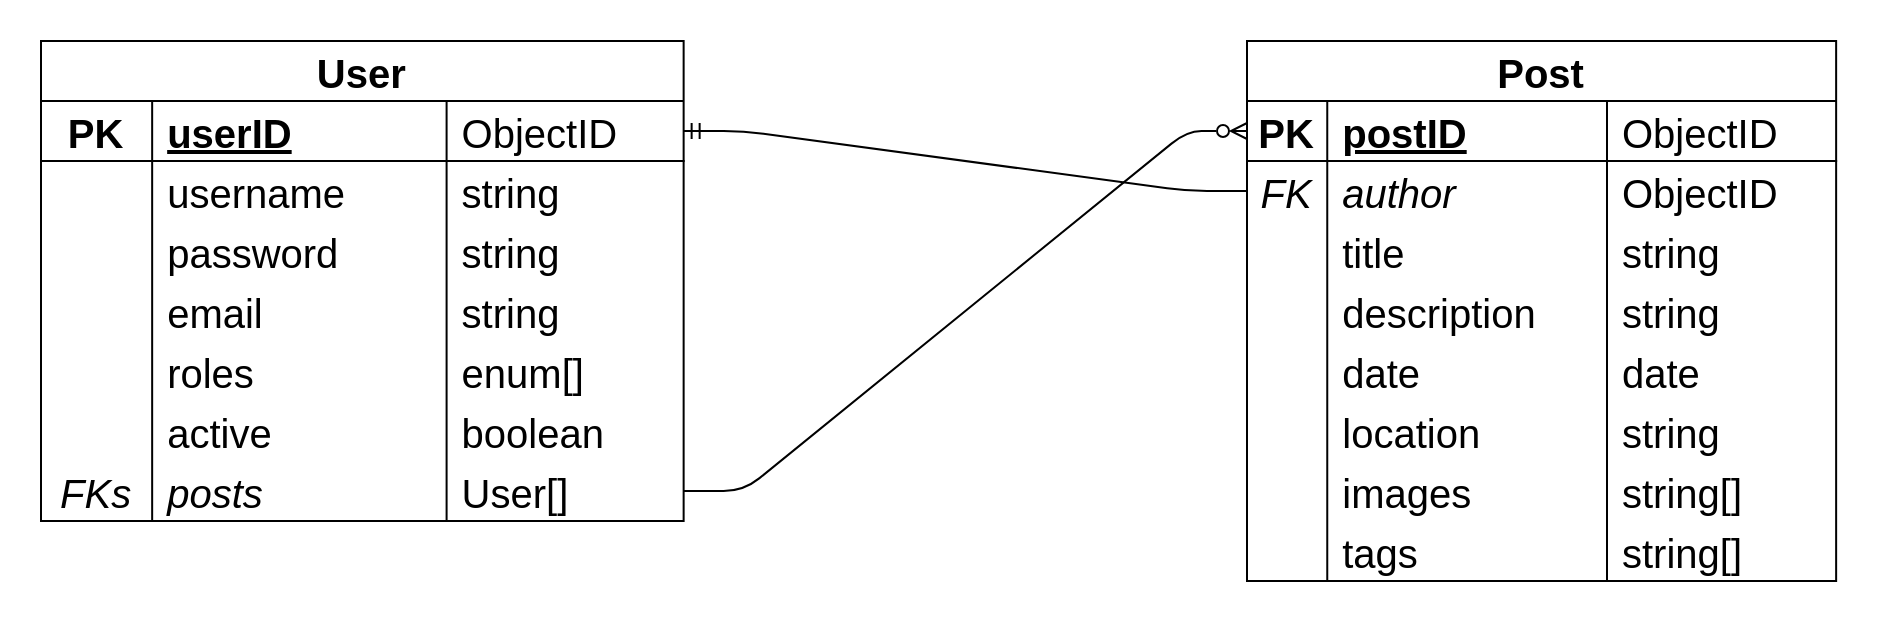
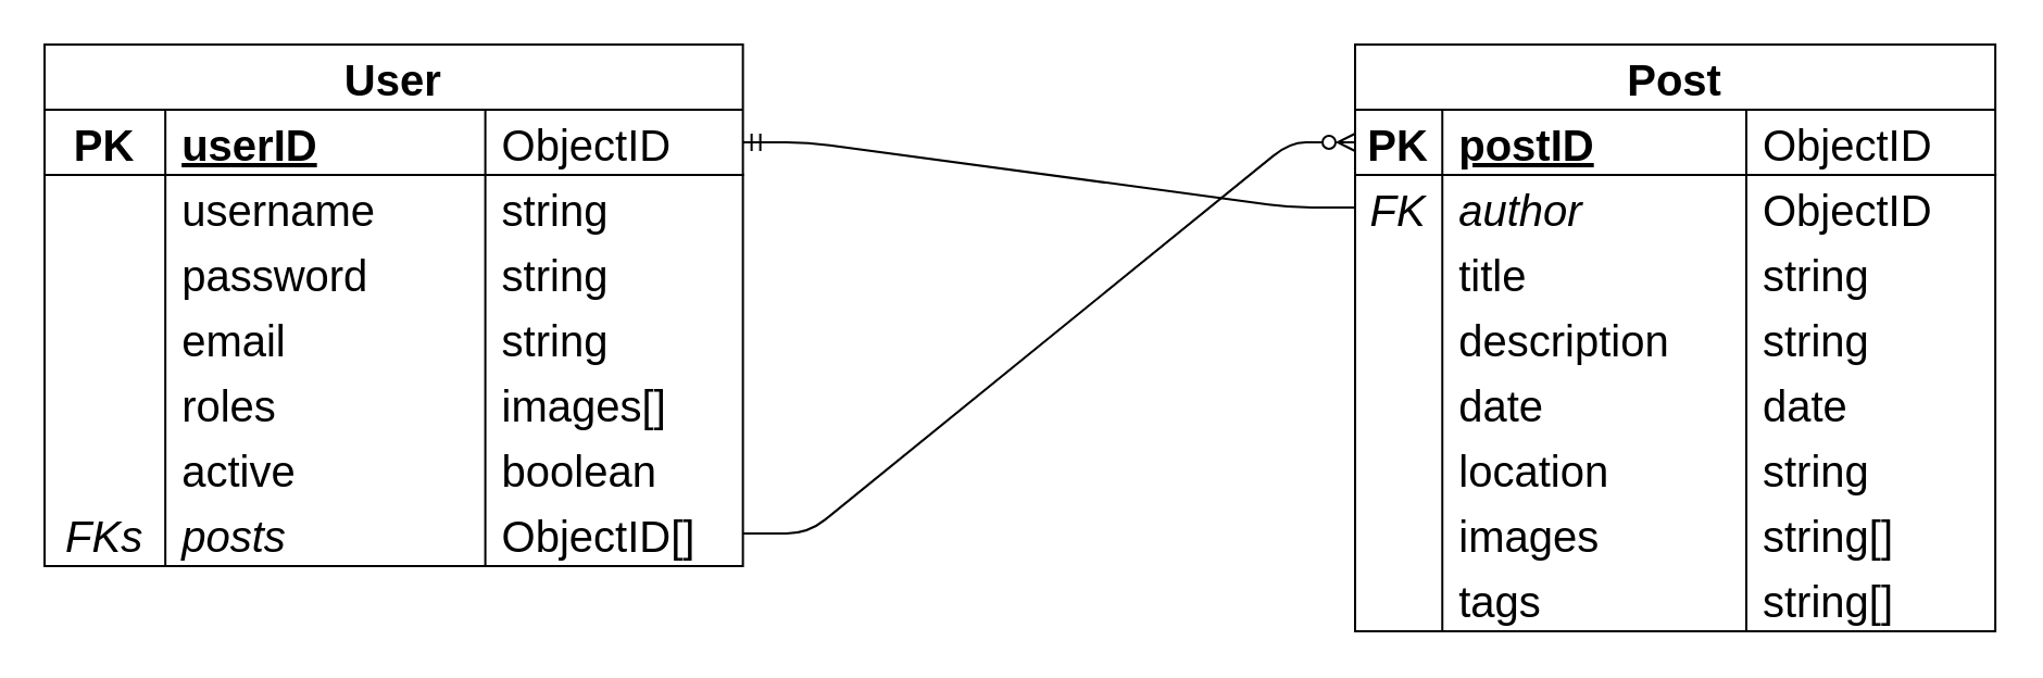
  <mxCell id="0" />
  <mxCell id="1" parent="0" />
  <mxCell id="2" value="User" style="shape=table;startSize=30;container=1;collapsible=1;childLayout=tableLayout;fixedRows=1;rowLines=0;fontStyle=1;align=center;resizeLast=1;fontSize=20;" parent="1" vertex="1"><mxGeometry x="20" y="20" width="321.316" height="240" as="geometry"><mxRectangle x="100" y="160" width="80" height="40" as="alternateBounds" /></mxGeometry></mxCell>
  <mxCell id="3" value="" style="shape=tableRow;horizontal=0;startSize=0;swimlaneHead=0;swimlaneBody=0;fillColor=none;collapsible=0;dropTarget=0;points=[[0,0.5],[1,0.5]];portConstraint=eastwest;top=0;left=0;right=0;bottom=1;fontSize=20;" parent="2" vertex="1"><mxGeometry y="30" width="321.316" height="30" as="geometry" /></mxCell>
  <mxCell id="4" value="PK" style="shape=partialRectangle;connectable=0;fillColor=none;top=0;left=0;bottom=0;right=0;fontStyle=1;overflow=hidden;fontSize=20;" parent="3" vertex="1"><mxGeometry width="55.584" height="30" as="geometry"><mxRectangle width="55.584" height="30" as="alternateBounds" /></mxGeometry></mxCell>
  <mxCell id="5" value="userID" style="shape=partialRectangle;connectable=0;fillColor=none;top=0;left=0;bottom=0;right=0;align=left;spacingLeft=6;fontStyle=5;overflow=hidden;fontSize=20;" parent="3" vertex="1"><mxGeometry x="55.584" width="147.211" height="30" as="geometry"><mxRectangle width="147.211" height="30" as="alternateBounds" /></mxGeometry></mxCell>
  <mxCell id="6" value="ObjectID" style="shape=partialRectangle;connectable=0;fillColor=none;top=0;left=0;bottom=0;right=0;align=left;spacingLeft=6;fontStyle=0;overflow=hidden;fontSize=20;" parent="3" vertex="1"><mxGeometry x="202.795" width="118.521" height="30" as="geometry"><mxRectangle width="118.521" height="30" as="alternateBounds" /></mxGeometry></mxCell>
  <mxCell id="7" value="" style="shape=tableRow;horizontal=0;startSize=0;swimlaneHead=0;swimlaneBody=0;fillColor=none;collapsible=0;dropTarget=0;points=[[0,0.5],[1,0.5]];portConstraint=eastwest;top=0;left=0;right=0;bottom=0;fontSize=20;" parent="2" vertex="1"><mxGeometry y="60" width="321.316" height="30" as="geometry" /></mxCell>
  <mxCell id="8" value="" style="shape=partialRectangle;connectable=0;fillColor=none;top=0;left=0;bottom=0;right=0;editable=1;overflow=hidden;fontSize=20;" parent="7" vertex="1"><mxGeometry width="55.584" height="30" as="geometry"><mxRectangle width="55.584" height="30" as="alternateBounds" /></mxGeometry></mxCell>
  <mxCell id="9" value="username" style="shape=partialRectangle;connectable=0;fillColor=none;top=0;left=0;bottom=0;right=0;align=left;spacingLeft=6;overflow=hidden;fontSize=20;" parent="7" vertex="1"><mxGeometry x="55.584" width="147.211" height="30" as="geometry"><mxRectangle width="147.211" height="30" as="alternateBounds" /></mxGeometry></mxCell>
  <mxCell id="10" value="string" style="shape=partialRectangle;connectable=0;fillColor=none;top=0;left=0;bottom=0;right=0;align=left;spacingLeft=6;overflow=hidden;fontSize=20;" parent="7" vertex="1"><mxGeometry x="202.795" width="118.521" height="30" as="geometry"><mxRectangle width="118.521" height="30" as="alternateBounds" /></mxGeometry></mxCell>
  <mxCell id="11" value="" style="shape=tableRow;horizontal=0;startSize=0;swimlaneHead=0;swimlaneBody=0;fillColor=none;collapsible=0;dropTarget=0;points=[[0,0.5],[1,0.5]];portConstraint=eastwest;top=0;left=0;right=0;bottom=0;fontSize=20;" parent="2" vertex="1"><mxGeometry y="90" width="321.316" height="30" as="geometry" /></mxCell>
  <mxCell id="12" value="" style="shape=partialRectangle;connectable=0;fillColor=none;top=0;left=0;bottom=0;right=0;editable=1;overflow=hidden;fontSize=20;" parent="11" vertex="1"><mxGeometry width="55.584" height="30" as="geometry"><mxRectangle width="55.584" height="30" as="alternateBounds" /></mxGeometry></mxCell>
  <mxCell id="13" value="password" style="shape=partialRectangle;connectable=0;fillColor=none;top=0;left=0;bottom=0;right=0;align=left;spacingLeft=6;overflow=hidden;fontSize=20;" parent="11" vertex="1"><mxGeometry x="55.584" width="147.211" height="30" as="geometry"><mxRectangle width="147.211" height="30" as="alternateBounds" /></mxGeometry></mxCell>
  <mxCell id="14" value="string" style="shape=partialRectangle;connectable=0;fillColor=none;top=0;left=0;bottom=0;right=0;align=left;spacingLeft=6;overflow=hidden;fontSize=20;" parent="11" vertex="1"><mxGeometry x="202.795" width="118.521" height="30" as="geometry"><mxRectangle width="118.521" height="30" as="alternateBounds" /></mxGeometry></mxCell>
  <mxCell id="15" value="" style="shape=tableRow;horizontal=0;startSize=0;swimlaneHead=0;swimlaneBody=0;fillColor=none;collapsible=0;dropTarget=0;points=[[0,0.5],[1,0.5]];portConstraint=eastwest;top=0;left=0;right=0;bottom=0;fontSize=20;" parent="2" vertex="1"><mxGeometry y="120" width="321.316" height="30" as="geometry" /></mxCell>
  <mxCell id="16" value="" style="shape=partialRectangle;connectable=0;fillColor=none;top=0;left=0;bottom=0;right=0;editable=1;overflow=hidden;fontSize=20;" parent="15" vertex="1"><mxGeometry width="55.584" height="30" as="geometry"><mxRectangle width="55.584" height="30" as="alternateBounds" /></mxGeometry></mxCell>
  <mxCell id="17" value="email" style="shape=partialRectangle;connectable=0;fillColor=none;top=0;left=0;bottom=0;right=0;align=left;spacingLeft=6;overflow=hidden;fontSize=20;" parent="15" vertex="1"><mxGeometry x="55.584" width="147.211" height="30" as="geometry"><mxRectangle width="147.211" height="30" as="alternateBounds" /></mxGeometry></mxCell>
  <mxCell id="18" value="string" style="shape=partialRectangle;connectable=0;fillColor=none;top=0;left=0;bottom=0;right=0;align=left;spacingLeft=6;overflow=hidden;fontSize=20;" parent="15" vertex="1"><mxGeometry x="202.795" width="118.521" height="30" as="geometry"><mxRectangle width="118.521" height="30" as="alternateBounds" /></mxGeometry></mxCell>
  <mxCell id="19" value="" style="shape=tableRow;horizontal=0;startSize=0;swimlaneHead=0;swimlaneBody=0;fillColor=none;collapsible=0;dropTarget=0;points=[[0,0.5],[1,0.5]];portConstraint=eastwest;top=0;left=0;right=0;bottom=0;fontSize=20;" parent="2" vertex="1"><mxGeometry y="150" width="321.316" height="30" as="geometry" /></mxCell>
  <mxCell id="20" value="" style="shape=partialRectangle;connectable=0;fillColor=none;top=0;left=0;bottom=0;right=0;editable=1;overflow=hidden;fontSize=20;" parent="19" vertex="1"><mxGeometry width="55.584" height="30" as="geometry"><mxRectangle width="55.584" height="30" as="alternateBounds" /></mxGeometry></mxCell>
  <mxCell id="21" value="roles" style="shape=partialRectangle;connectable=0;fillColor=none;top=0;left=0;bottom=0;right=0;align=left;spacingLeft=6;overflow=hidden;fontSize=20;" parent="19" vertex="1"><mxGeometry x="55.584" width="147.211" height="30" as="geometry"><mxRectangle width="147.211" height="30" as="alternateBounds" /></mxGeometry></mxCell>
- <mxCell id="22" value="enum[]" style="shape=partialRectangle;connectable=0;fillColor=none;top=0;left=0;bottom=0;right=0;align=left;spacingLeft=6;overflow=hidden;fontSize=20;" parent="19" vertex="1"><mxGeometry x="202.795" width="118.521" height="30" as="geometry"><mxRectangle width="118.521" height="30" as="alternateBounds" /></mxGeometry></mxCell>
+ <mxCell id="22" value="images[]" style="shape=partialRectangle;connectable=0;fillColor=none;top=0;left=0;bottom=0;right=0;align=left;spacingLeft=6;overflow=hidden;fontSize=20;" parent="19" vertex="1"><mxGeometry x="202.795" width="118.521" height="30" as="geometry"><mxRectangle width="118.521" height="30" as="alternateBounds" /></mxGeometry></mxCell>
  <mxCell id="23" value="" style="shape=tableRow;horizontal=0;startSize=0;swimlaneHead=0;swimlaneBody=0;fillColor=none;collapsible=0;dropTarget=0;points=[[0,0.5],[1,0.5]];portConstraint=eastwest;top=0;left=0;right=0;bottom=0;fontSize=20;" parent="2" vertex="1"><mxGeometry y="180" width="321.316" height="30" as="geometry" /></mxCell>
  <mxCell id="24" value="" style="shape=partialRectangle;connectable=0;fillColor=none;top=0;left=0;bottom=0;right=0;editable=1;overflow=hidden;fontSize=20;" parent="23" vertex="1"><mxGeometry width="55.584" height="30" as="geometry"><mxRectangle width="55.584" height="30" as="alternateBounds" /></mxGeometry></mxCell>
  <mxCell id="25" value="active" style="shape=partialRectangle;connectable=0;fillColor=none;top=0;left=0;bottom=0;right=0;align=left;spacingLeft=6;overflow=hidden;fontSize=20;" parent="23" vertex="1"><mxGeometry x="55.584" width="147.211" height="30" as="geometry"><mxRectangle width="147.211" height="30" as="alternateBounds" /></mxGeometry></mxCell>
  <mxCell id="26" value="boolean" style="shape=partialRectangle;connectable=0;fillColor=none;top=0;left=0;bottom=0;right=0;align=left;spacingLeft=6;overflow=hidden;fontSize=20;" parent="23" vertex="1"><mxGeometry x="202.795" width="118.521" height="30" as="geometry"><mxRectangle width="118.521" height="30" as="alternateBounds" /></mxGeometry></mxCell>
  <mxCell id="27" value="" style="shape=tableRow;horizontal=0;startSize=0;swimlaneHead=0;swimlaneBody=0;fillColor=none;collapsible=0;dropTarget=0;points=[[0,0.5],[1,0.5]];portConstraint=eastwest;top=0;left=0;right=0;bottom=0;fontSize=20;" vertex="1" parent="2"><mxGeometry y="210" width="321.316" height="30" as="geometry" /></mxCell>
  <mxCell id="28" value="FKs" style="shape=partialRectangle;connectable=0;fillColor=none;top=0;left=0;bottom=0;right=0;editable=1;overflow=hidden;fontSize=20;fontStyle=2" vertex="1" parent="27"><mxGeometry width="55.584" height="30" as="geometry"><mxRectangle width="55.584" height="30" as="alternateBounds" /></mxGeometry></mxCell>
  <mxCell id="29" value="posts" style="shape=partialRectangle;connectable=0;fillColor=none;top=0;left=0;bottom=0;right=0;align=left;spacingLeft=6;overflow=hidden;fontSize=20;fontStyle=2" vertex="1" parent="27"><mxGeometry x="55.584" width="147.211" height="30" as="geometry"><mxRectangle width="147.211" height="30" as="alternateBounds" /></mxGeometry></mxCell>
- <mxCell id="30" value="User[]" style="shape=partialRectangle;connectable=0;fillColor=none;top=0;left=0;bottom=0;right=0;align=left;spacingLeft=6;overflow=hidden;fontSize=20;" vertex="1" parent="27"><mxGeometry x="202.795" width="118.521" height="30" as="geometry"><mxRectangle width="118.521" height="30" as="alternateBounds" /></mxGeometry></mxCell>
+ <mxCell id="30" value="ObjectID[]" style="shape=partialRectangle;connectable=0;fillColor=none;top=0;left=0;bottom=0;right=0;align=left;spacingLeft=6;overflow=hidden;fontSize=20;" vertex="1" parent="27"><mxGeometry x="202.795" width="118.521" height="30" as="geometry"><mxRectangle width="118.521" height="30" as="alternateBounds" /></mxGeometry></mxCell>
  <mxCell id="31" value="Post" style="shape=table;startSize=30;container=1;collapsible=1;childLayout=tableLayout;fixedRows=1;rowLines=0;fontStyle=1;align=center;resizeLast=1;fontSize=20;" parent="1" vertex="1"><mxGeometry x="623" y="20" width="294.573" height="270" as="geometry"><mxRectangle x="700" y="140" width="140" height="40" as="alternateBounds" /></mxGeometry></mxCell>
  <mxCell id="32" value="" style="shape=tableRow;horizontal=0;startSize=0;swimlaneHead=0;swimlaneBody=0;fillColor=none;collapsible=0;dropTarget=0;points=[[0,0.5],[1,0.5]];portConstraint=eastwest;top=0;left=0;right=0;bottom=1;fontSize=20;" parent="31" vertex="1"><mxGeometry y="30" width="294.573" height="30" as="geometry" /></mxCell>
  <mxCell id="33" value="PK" style="shape=partialRectangle;connectable=0;fillColor=none;top=0;left=0;bottom=0;right=0;fontStyle=1;overflow=hidden;fontSize=20;" parent="32" vertex="1"><mxGeometry width="40.128" height="30" as="geometry"><mxRectangle width="40.128" height="30" as="alternateBounds" /></mxGeometry></mxCell>
  <mxCell id="34" value="postID" style="shape=partialRectangle;connectable=0;fillColor=none;top=0;left=0;bottom=0;right=0;align=left;spacingLeft=6;fontStyle=5;overflow=hidden;fontSize=20;" parent="32" vertex="1"><mxGeometry x="40.128" width="139.872" height="30" as="geometry"><mxRectangle width="139.872" height="30" as="alternateBounds" /></mxGeometry></mxCell>
  <mxCell id="35" value="ObjectID" style="shape=partialRectangle;connectable=0;fillColor=none;top=0;left=0;bottom=0;right=0;align=left;spacingLeft=6;fontStyle=0;overflow=hidden;fontSize=20;" parent="32" vertex="1"><mxGeometry x="180" width="114.573" height="30" as="geometry"><mxRectangle width="114.573" height="30" as="alternateBounds" /></mxGeometry></mxCell>
  <mxCell id="36" value="" style="shape=tableRow;horizontal=0;startSize=0;swimlaneHead=0;swimlaneBody=0;fillColor=none;collapsible=0;dropTarget=0;points=[[0,0.5],[1,0.5]];portConstraint=eastwest;top=0;left=0;right=0;bottom=0;fontSize=20;fontStyle=2" vertex="1" parent="31"><mxGeometry y="60" width="294.573" height="30" as="geometry" /></mxCell>
  <mxCell id="37" value="FK" style="shape=partialRectangle;connectable=0;fillColor=none;top=0;left=0;bottom=0;right=0;editable=1;overflow=hidden;fontSize=20;fontStyle=2" vertex="1" parent="36"><mxGeometry width="40.128" height="30" as="geometry"><mxRectangle width="40.128" height="30" as="alternateBounds" /></mxGeometry></mxCell>
  <mxCell id="38" value="author" style="shape=partialRectangle;connectable=0;fillColor=none;top=0;left=0;bottom=0;right=0;align=left;spacingLeft=6;overflow=hidden;fontSize=20;fontStyle=2" vertex="1" parent="36"><mxGeometry x="40.128" width="139.872" height="30" as="geometry"><mxRectangle width="139.872" height="30" as="alternateBounds" /></mxGeometry></mxCell>
  <mxCell id="39" value="ObjectID" style="shape=partialRectangle;connectable=0;fillColor=none;top=0;left=0;bottom=0;right=0;align=left;spacingLeft=6;overflow=hidden;fontSize=20;" vertex="1" parent="36"><mxGeometry x="180" width="114.573" height="30" as="geometry"><mxRectangle width="114.573" height="30" as="alternateBounds" /></mxGeometry></mxCell>
  <mxCell id="40" value="" style="shape=tableRow;horizontal=0;startSize=0;swimlaneHead=0;swimlaneBody=0;fillColor=none;collapsible=0;dropTarget=0;points=[[0,0.5],[1,0.5]];portConstraint=eastwest;top=0;left=0;right=0;bottom=0;fontSize=20;" parent="31" vertex="1"><mxGeometry y="90" width="294.573" height="30" as="geometry" /></mxCell>
  <mxCell id="41" value="" style="shape=partialRectangle;connectable=0;fillColor=none;top=0;left=0;bottom=0;right=0;editable=1;overflow=hidden;fontSize=20;" parent="40" vertex="1"><mxGeometry width="40.128" height="30" as="geometry"><mxRectangle width="40.128" height="30" as="alternateBounds" /></mxGeometry></mxCell>
  <mxCell id="42" value="title" style="shape=partialRectangle;connectable=0;fillColor=none;top=0;left=0;bottom=0;right=0;align=left;spacingLeft=6;overflow=hidden;fontSize=20;" parent="40" vertex="1"><mxGeometry x="40.128" width="139.872" height="30" as="geometry"><mxRectangle width="139.872" height="30" as="alternateBounds" /></mxGeometry></mxCell>
  <mxCell id="43" value="string" style="shape=partialRectangle;connectable=0;fillColor=none;top=0;left=0;bottom=0;right=0;align=left;spacingLeft=6;overflow=hidden;fontSize=20;" parent="40" vertex="1"><mxGeometry x="180" width="114.573" height="30" as="geometry"><mxRectangle width="114.573" height="30" as="alternateBounds" /></mxGeometry></mxCell>
  <mxCell id="44" value="" style="shape=tableRow;horizontal=0;startSize=0;swimlaneHead=0;swimlaneBody=0;fillColor=none;collapsible=0;dropTarget=0;points=[[0,0.5],[1,0.5]];portConstraint=eastwest;top=0;left=0;right=0;bottom=0;fontSize=20;" parent="31" vertex="1"><mxGeometry y="120" width="294.573" height="30" as="geometry" /></mxCell>
  <mxCell id="45" value="" style="shape=partialRectangle;connectable=0;fillColor=none;top=0;left=0;bottom=0;right=0;editable=1;overflow=hidden;fontSize=20;" parent="44" vertex="1"><mxGeometry width="40.128" height="30" as="geometry"><mxRectangle width="40.128" height="30" as="alternateBounds" /></mxGeometry></mxCell>
  <mxCell id="46" value="description" style="shape=partialRectangle;connectable=0;fillColor=none;top=0;left=0;bottom=0;right=0;align=left;spacingLeft=6;overflow=hidden;fontSize=20;" parent="44" vertex="1"><mxGeometry x="40.128" width="139.872" height="30" as="geometry"><mxRectangle width="139.872" height="30" as="alternateBounds" /></mxGeometry></mxCell>
  <mxCell id="47" value="string" style="shape=partialRectangle;connectable=0;fillColor=none;top=0;left=0;bottom=0;right=0;align=left;spacingLeft=6;overflow=hidden;fontSize=20;" parent="44" vertex="1"><mxGeometry x="180" width="114.573" height="30" as="geometry"><mxRectangle width="114.573" height="30" as="alternateBounds" /></mxGeometry></mxCell>
  <mxCell id="48" value="" style="shape=tableRow;horizontal=0;startSize=0;swimlaneHead=0;swimlaneBody=0;fillColor=none;collapsible=0;dropTarget=0;points=[[0,0.5],[1,0.5]];portConstraint=eastwest;top=0;left=0;right=0;bottom=0;fontSize=20;" parent="31" vertex="1"><mxGeometry y="150" width="294.573" height="30" as="geometry" /></mxCell>
  <mxCell id="49" value="" style="shape=partialRectangle;connectable=0;fillColor=none;top=0;left=0;bottom=0;right=0;editable=1;overflow=hidden;fontSize=20;" parent="48" vertex="1"><mxGeometry width="40.128" height="30" as="geometry"><mxRectangle width="40.128" height="30" as="alternateBounds" /></mxGeometry></mxCell>
  <mxCell id="50" value="date" style="shape=partialRectangle;connectable=0;fillColor=none;top=0;left=0;bottom=0;right=0;align=left;spacingLeft=6;overflow=hidden;fontSize=20;" parent="48" vertex="1"><mxGeometry x="40.128" width="139.872" height="30" as="geometry"><mxRectangle width="139.872" height="30" as="alternateBounds" /></mxGeometry></mxCell>
  <mxCell id="51" value="date" style="shape=partialRectangle;connectable=0;fillColor=none;top=0;left=0;bottom=0;right=0;align=left;spacingLeft=6;overflow=hidden;fontSize=20;" parent="48" vertex="1"><mxGeometry x="180" width="114.573" height="30" as="geometry"><mxRectangle width="114.573" height="30" as="alternateBounds" /></mxGeometry></mxCell>
  <mxCell id="52" value="" style="shape=tableRow;horizontal=0;startSize=0;swimlaneHead=0;swimlaneBody=0;fillColor=none;collapsible=0;dropTarget=0;points=[[0,0.5],[1,0.5]];portConstraint=eastwest;top=0;left=0;right=0;bottom=0;fontSize=20;" parent="31" vertex="1"><mxGeometry y="180" width="294.573" height="30" as="geometry" /></mxCell>
  <mxCell id="53" value="" style="shape=partialRectangle;connectable=0;fillColor=none;top=0;left=0;bottom=0;right=0;editable=1;overflow=hidden;fontSize=20;" parent="52" vertex="1"><mxGeometry width="40.128" height="30" as="geometry"><mxRectangle width="40.128" height="30" as="alternateBounds" /></mxGeometry></mxCell>
  <mxCell id="54" value="location" style="shape=partialRectangle;connectable=0;fillColor=none;top=0;left=0;bottom=0;right=0;align=left;spacingLeft=6;overflow=hidden;fontSize=20;" parent="52" vertex="1"><mxGeometry x="40.128" width="139.872" height="30" as="geometry"><mxRectangle width="139.872" height="30" as="alternateBounds" /></mxGeometry></mxCell>
  <mxCell id="55" value="string" style="shape=partialRectangle;connectable=0;fillColor=none;top=0;left=0;bottom=0;right=0;align=left;spacingLeft=6;overflow=hidden;fontSize=20;" parent="52" vertex="1"><mxGeometry x="180" width="114.573" height="30" as="geometry"><mxRectangle width="114.573" height="30" as="alternateBounds" /></mxGeometry></mxCell>
  <mxCell id="56" value="" style="shape=tableRow;horizontal=0;startSize=0;swimlaneHead=0;swimlaneBody=0;fillColor=none;collapsible=0;dropTarget=0;points=[[0,0.5],[1,0.5]];portConstraint=eastwest;top=0;left=0;right=0;bottom=0;fontSize=20;" parent="31" vertex="1"><mxGeometry y="210" width="294.573" height="30" as="geometry" /></mxCell>
  <mxCell id="57" value="" style="shape=partialRectangle;connectable=0;fillColor=none;top=0;left=0;bottom=0;right=0;editable=1;overflow=hidden;fontSize=20;" parent="56" vertex="1"><mxGeometry width="40.128" height="30" as="geometry"><mxRectangle width="40.128" height="30" as="alternateBounds" /></mxGeometry></mxCell>
  <mxCell id="58" value="images" style="shape=partialRectangle;connectable=0;fillColor=none;top=0;left=0;bottom=0;right=0;align=left;spacingLeft=6;overflow=hidden;fontSize=20;" parent="56" vertex="1"><mxGeometry x="40.128" width="139.872" height="30" as="geometry"><mxRectangle width="139.872" height="30" as="alternateBounds" /></mxGeometry></mxCell>
  <mxCell id="59" value="string[]" style="shape=partialRectangle;connectable=0;fillColor=none;top=0;left=0;bottom=0;right=0;align=left;spacingLeft=6;overflow=hidden;fontSize=20;" parent="56" vertex="1"><mxGeometry x="180" width="114.573" height="30" as="geometry"><mxRectangle width="114.573" height="30" as="alternateBounds" /></mxGeometry></mxCell>
  <mxCell id="60" value="" style="shape=tableRow;horizontal=0;startSize=0;swimlaneHead=0;swimlaneBody=0;fillColor=none;collapsible=0;dropTarget=0;points=[[0,0.5],[1,0.5]];portConstraint=eastwest;top=0;left=0;right=0;bottom=0;fontSize=20;" parent="31" vertex="1"><mxGeometry y="240" width="294.573" height="30" as="geometry" /></mxCell>
  <mxCell id="61" value="" style="shape=partialRectangle;connectable=0;fillColor=none;top=0;left=0;bottom=0;right=0;editable=1;overflow=hidden;fontSize=20;" parent="60" vertex="1"><mxGeometry width="40.128" height="30" as="geometry"><mxRectangle width="40.128" height="30" as="alternateBounds" /></mxGeometry></mxCell>
  <mxCell id="62" value="tags" style="shape=partialRectangle;connectable=0;fillColor=none;top=0;left=0;bottom=0;right=0;align=left;spacingLeft=6;overflow=hidden;fontSize=20;" parent="60" vertex="1"><mxGeometry x="40.128" width="139.872" height="30" as="geometry"><mxRectangle width="139.872" height="30" as="alternateBounds" /></mxGeometry></mxCell>
  <mxCell id="63" value="string[]" style="shape=partialRectangle;connectable=0;fillColor=none;top=0;left=0;bottom=0;right=0;align=left;spacingLeft=6;overflow=hidden;fontSize=20;" parent="60" vertex="1"><mxGeometry x="180" width="114.573" height="30" as="geometry"><mxRectangle width="114.573" height="30" as="alternateBounds" /></mxGeometry></mxCell>
  <mxCell id="64" style="edgeStyle=entityRelationEdgeStyle;html=1;exitX=1;exitY=0.5;exitDx=0;exitDy=0;entryX=0;entryY=0.5;entryDx=0;entryDy=0;startArrow=none;startFill=0;endArrow=ERzeroToMany;endFill=0;" edge="1" parent="1" source="27" target="32"><mxGeometry relative="1" as="geometry" /></mxCell>
  <mxCell id="65" style="edgeStyle=entityRelationEdgeStyle;html=1;exitX=1;exitY=0.5;exitDx=0;exitDy=0;entryX=0;entryY=0.5;entryDx=0;entryDy=0;startArrow=ERmandOne;startFill=0;endArrow=none;endFill=0;" edge="1" parent="1" source="3" target="36"><mxGeometry relative="1" as="geometry" /></mxCell>
